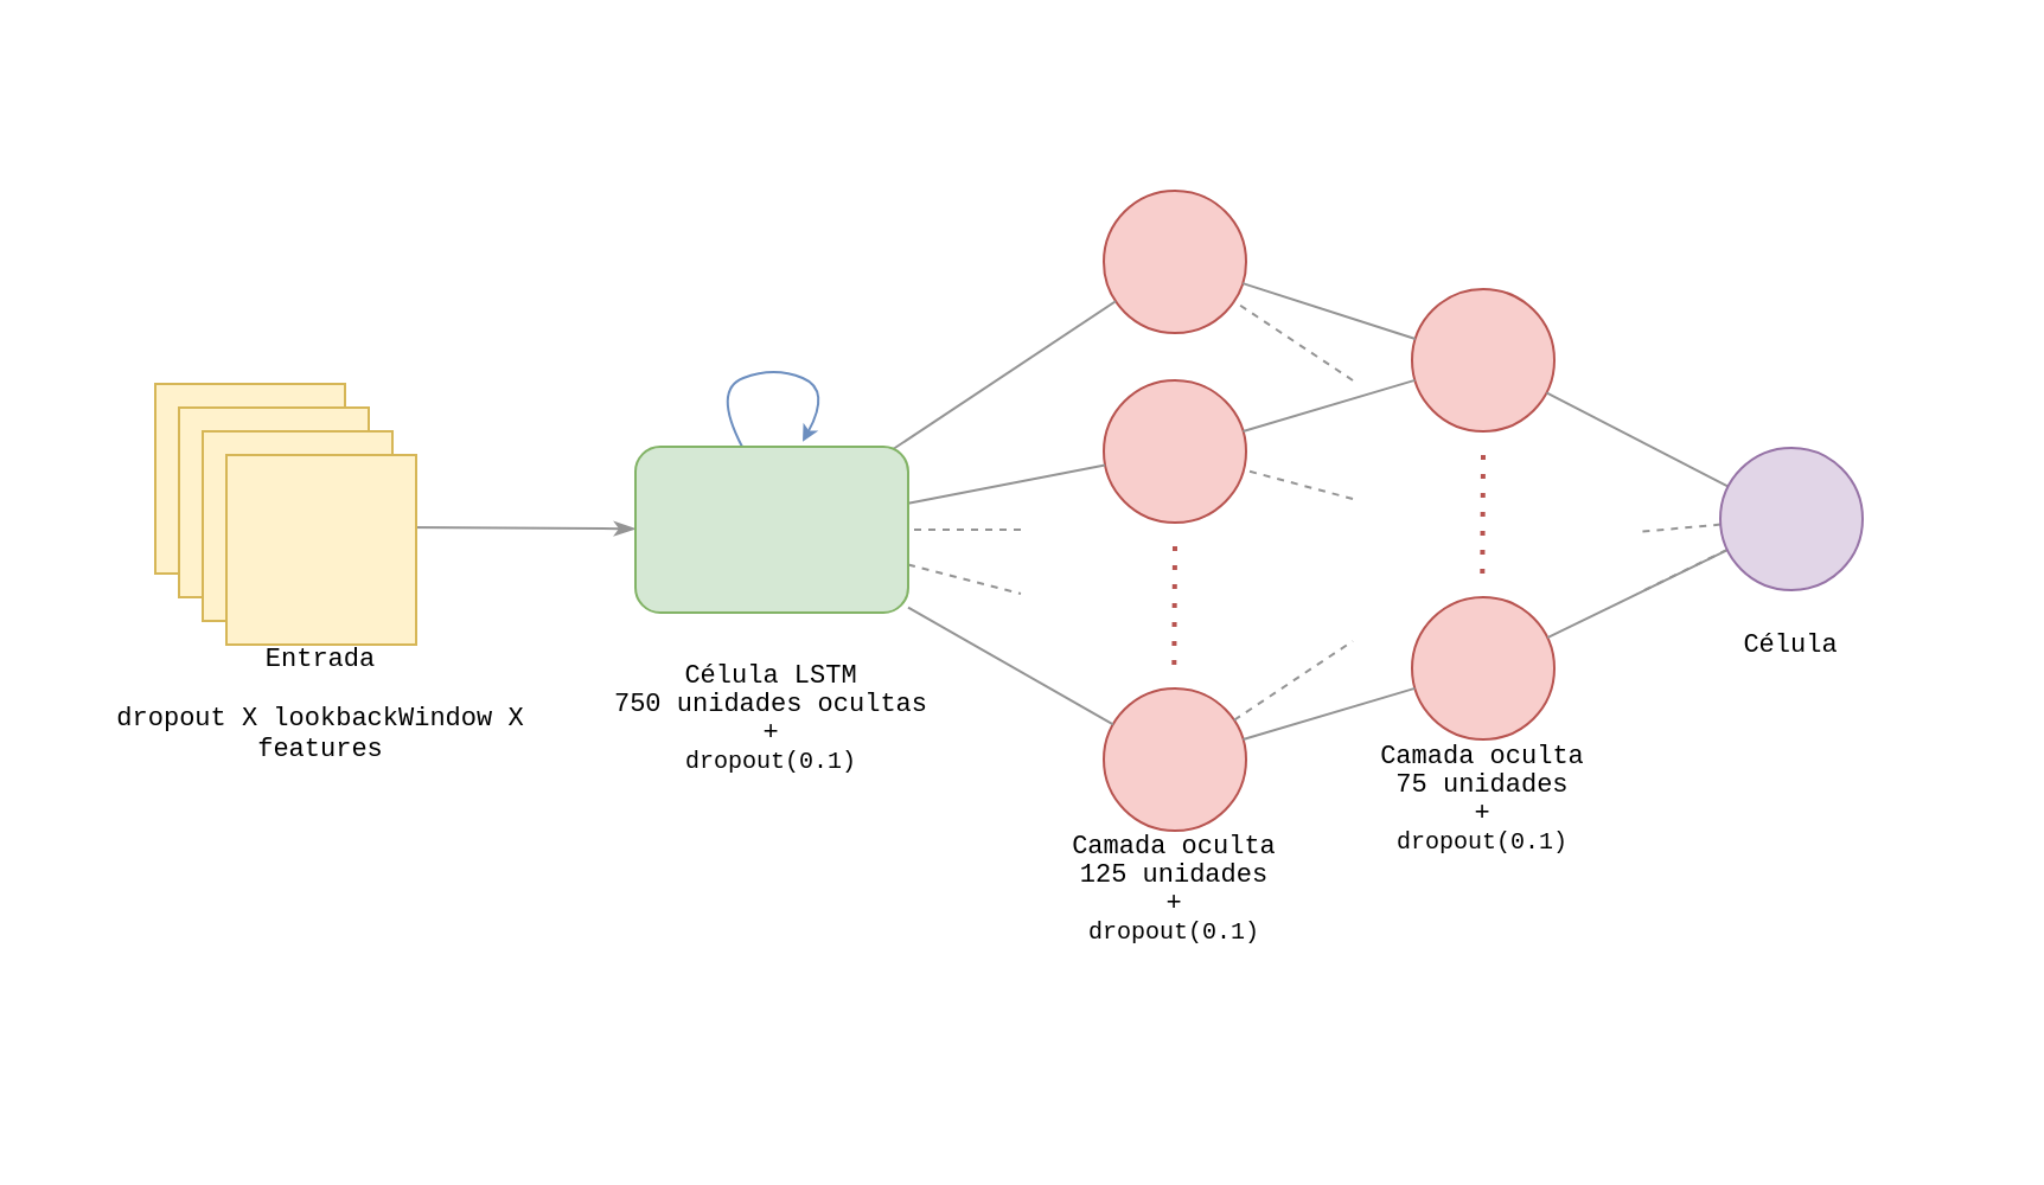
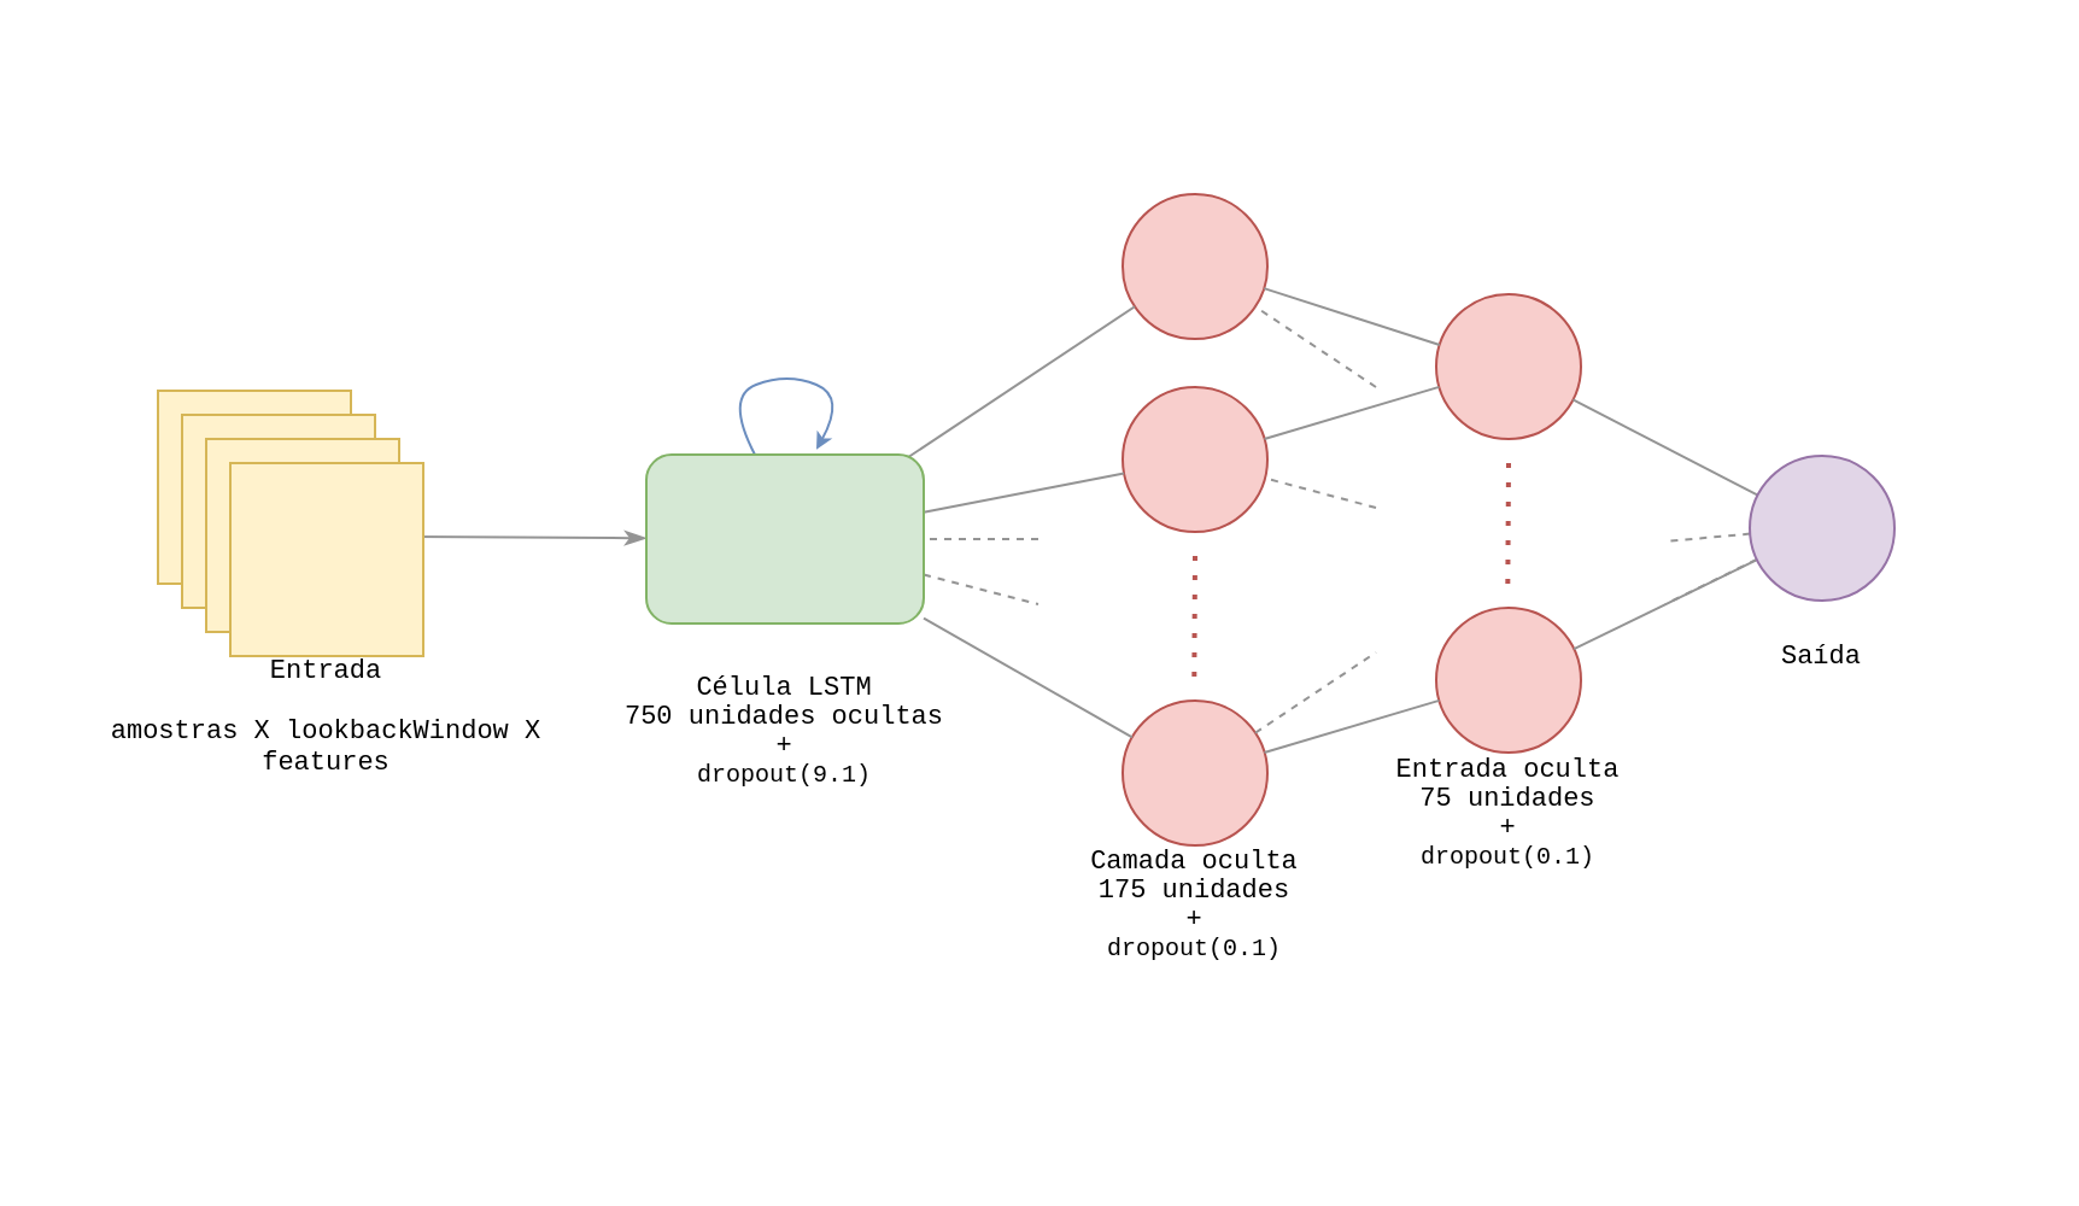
  <mxCell id="0" />
  <mxCell id="1" parent="0" />
  <mxCell id="2" value="" style="endArrow=classicThin;html=1;strokeColor=#949494;exitX=0;exitY=0.5;exitDx=0;exitDy=0;endFill=1;" edge="1" parent="1" source="7" target="24"><mxGeometry width="50" height="50" relative="1" as="geometry"><mxPoint x="210" y="180" as="sourcePoint" /><mxPoint x="306.128" y="215.474" as="targetPoint" /></mxGeometry></mxCell>
  <mxCell id="3" value="" style="group" vertex="1" connectable="0" parent="1"><mxGeometry x="50" y="161.5" width="235" height="160" as="geometry" /></mxCell>
  <mxCell id="4" value="" style="group" vertex="1" connectable="0" parent="3"><mxGeometry width="235" height="160" as="geometry" /></mxCell>
  <mxCell id="5" value="" style="whiteSpace=wrap;html=1;aspect=fixed;fillColor=#fff2cc;strokeColor=#d6b656;" vertex="1" parent="4"><mxGeometry x="15" width="80" height="80" as="geometry" /></mxCell>
  <mxCell id="6" value="" style="whiteSpace=wrap;html=1;aspect=fixed;fillColor=#fff2cc;strokeColor=#d6b656;" vertex="1" parent="4"><mxGeometry x="25" y="10" width="80" height="80" as="geometry" /></mxCell>
  <mxCell id="7" value="" style="whiteSpace=wrap;html=1;aspect=fixed;fillColor=#fff2cc;strokeColor=#d6b656;" vertex="1" parent="4"><mxGeometry x="35" y="20" width="80" height="80" as="geometry" /></mxCell>
  <mxCell id="8" value="" style="whiteSpace=wrap;html=1;aspect=fixed;fillColor=#fff2cc;strokeColor=#d6b656;" vertex="1" parent="4"><mxGeometry x="45" y="30" width="80" height="80" as="geometry" /></mxCell>
- <mxCell id="9" value="&lt;p style=&quot;font-family: &amp;#34;consolas&amp;#34; , &amp;#34;courier new&amp;#34; , monospace ; line-height: 106%&quot;&gt;&lt;span style=&quot;font-size: 11px&quot;&gt;Entrada&lt;/span&gt;&lt;/p&gt;&lt;p style=&quot;font-family: &amp;#34;consolas&amp;#34; , &amp;#34;courier new&amp;#34; , monospace ; line-height: 106%&quot;&gt;&lt;span style=&quot;font-size: 11px&quot;&gt;dropout X lookbackWindow X features&lt;/span&gt;&lt;br&gt;&lt;/p&gt;" style="text;html=1;strokeColor=none;fillColor=none;align=center;verticalAlign=middle;whiteSpace=wrap;rounded=0;" vertex="1" parent="4"><mxGeometry x="-30" y="110" width="230" height="50" as="geometry" /></mxCell>
+ <mxCell id="9" value="&lt;p style=&quot;font-family: &amp;#34;consolas&amp;#34; , &amp;#34;courier new&amp;#34; , monospace ; line-height: 106%&quot;&gt;&lt;span style=&quot;font-size: 11px&quot;&gt;Entrada&lt;/span&gt;&lt;/p&gt;&lt;p style=&quot;font-family: &amp;#34;consolas&amp;#34; , &amp;#34;courier new&amp;#34; , monospace ; line-height: 106%&quot;&gt;&lt;span style=&quot;font-size: 11px&quot;&gt;amostras X lookbackWindow X features&lt;/span&gt;&lt;br&gt;&lt;/p&gt;" style="text;html=1;strokeColor=none;fillColor=none;align=center;verticalAlign=middle;whiteSpace=wrap;rounded=0;" vertex="1" parent="4"><mxGeometry x="-30" y="110" width="230" height="50" as="geometry" /></mxCell>
  <mxCell id="10" value="" style="group" vertex="1" connectable="0" parent="1"><mxGeometry x="410" y="20" width="170" height="380" as="geometry" /></mxCell>
- <mxCell id="11" value="&lt;p style=&quot;font-family: &amp;#34;consolas&amp;#34; , &amp;#34;courier new&amp;#34; , monospace ; line-height: 100%&quot;&gt;&lt;span style=&quot;font-size: 11px&quot;&gt;Camada oculta&lt;br&gt;&lt;/span&gt;&lt;span style=&quot;font-size: 11px&quot;&gt;125 unidades&lt;/span&gt;&lt;br&gt;&lt;span style=&quot;font-size: 11px&quot;&gt;+&lt;/span&gt;&lt;br&gt;&lt;font style=&quot;font-size: 10px&quot;&gt;dropout(0.1)&lt;/font&gt;&lt;/p&gt;" style="text;html=1;strokeColor=none;fillColor=none;align=center;verticalAlign=middle;whiteSpace=wrap;rounded=0;" vertex="1" parent="10"><mxGeometry y="330" width="170" height="50" as="geometry" /></mxCell>
+ <mxCell id="11" value="&lt;p style=&quot;font-family: &amp;#34;consolas&amp;#34; , &amp;#34;courier new&amp;#34; , monospace ; line-height: 100%&quot;&gt;&lt;span style=&quot;font-size: 11px&quot;&gt;Camada oculta&lt;br&gt;&lt;/span&gt;&lt;span style=&quot;font-size: 11px&quot;&gt;175 unidades&lt;/span&gt;&lt;br&gt;&lt;span style=&quot;font-size: 11px&quot;&gt;+&lt;/span&gt;&lt;br&gt;&lt;font style=&quot;font-size: 10px&quot;&gt;dropout(0.1)&lt;/font&gt;&lt;/p&gt;" style="text;html=1;strokeColor=none;fillColor=none;align=center;verticalAlign=middle;whiteSpace=wrap;rounded=0;" vertex="1" parent="10"><mxGeometry y="330" width="170" height="50" as="geometry" /></mxCell>
  <mxCell id="12" value="" style="ellipse;whiteSpace=wrap;html=1;aspect=fixed;fillColor=#f8cecc;strokeColor=#b85450;" vertex="1" parent="10"><mxGeometry x="55" y="60" width="60" height="60" as="geometry" /></mxCell>
  <mxCell id="13" value="" style="ellipse;whiteSpace=wrap;html=1;aspect=fixed;fillColor=#f8cecc;strokeColor=#b85450;" vertex="1" parent="10"><mxGeometry x="55" y="140" width="60" height="60" as="geometry" /></mxCell>
  <mxCell id="14" value="" style="ellipse;whiteSpace=wrap;html=1;aspect=fixed;fillColor=#f8cecc;strokeColor=#b85450;" vertex="1" parent="10"><mxGeometry x="55" y="270" width="60" height="60" as="geometry" /></mxCell>
  <mxCell id="15" value="" style="endArrow=none;dashed=1;html=1;dashPattern=1 3;strokeWidth=2;fillColor=#f8cecc;strokeColor=#b85450;" edge="1" parent="10"><mxGeometry x="29" width="50" height="50" as="geometry"><mxPoint x="84.66" y="260" as="sourcePoint" /><mxPoint x="85" y="210" as="targetPoint" /></mxGeometry></mxCell>
  <mxCell id="16" value="" style="endArrow=none;html=1;strokeColor=#949494;targetPerimeterSpacing=0;sourcePerimeterSpacing=-3;" edge="1" parent="1" source="24" target="12"><mxGeometry width="50" height="50" relative="1" as="geometry"><mxPoint x="365.735" y="127.376" as="sourcePoint" /><mxPoint x="475.055" y="108.177" as="targetPoint" /></mxGeometry></mxCell>
  <mxCell id="17" value="" style="endArrow=none;html=1;strokeColor=#949494;" edge="1" parent="1" source="24" target="14"><mxGeometry width="50" height="50" relative="1" as="geometry"><mxPoint x="364.954" y="355.929" as="sourcePoint" /><mxPoint x="486.94" y="130.614" as="targetPoint" /></mxGeometry></mxCell>
  <mxCell id="18" value="" style="endArrow=none;html=1;strokeColor=#949494;" edge="1" parent="1" source="24" target="13"><mxGeometry width="50" height="50" relative="1" as="geometry"><mxPoint x="364.181" y="141.64" as="sourcePoint" /><mxPoint x="500" y="158" as="targetPoint" /></mxGeometry></mxCell>
  <mxCell id="19" value="" style="endArrow=none;dashed=1;html=1;strokeColor=#949494;" edge="1" parent="1" source="24"><mxGeometry width="50" height="50" relative="1" as="geometry"><mxPoint x="361.31" y="347.678" as="sourcePoint" /><mxPoint x="430" y="250" as="targetPoint" /></mxGeometry></mxCell>
  <mxCell id="20" value="" style="endArrow=none;dashed=1;html=1;strokeColor=#949494;entryX=1;entryY=0.5;entryDx=0;entryDy=0;" edge="1" parent="1" target="24"><mxGeometry width="50" height="50" relative="1" as="geometry"><mxPoint x="430" y="223" as="sourcePoint" /><mxPoint x="362.245" y="227.235" as="targetPoint" /></mxGeometry></mxCell>
  <mxCell id="21" value="" style="group;perimeterSpacing=0;" vertex="1" connectable="0" parent="1"><mxGeometry x="240" y="48" width="170" height="430" as="geometry" /></mxCell>
- <mxCell id="22" value="&lt;p style=&quot;font-family: &amp;#34;consolas&amp;#34; , &amp;#34;courier new&amp;#34; , monospace ; line-height: 100%&quot;&gt;&lt;span style=&quot;font-size: 11px&quot;&gt;Célula LSTM&lt;br&gt;&lt;/span&gt;&lt;span style=&quot;font-size: 11px&quot;&gt;750 unidades ocultas&lt;/span&gt;&lt;span style=&quot;font-size: 11px&quot;&gt;&lt;br&gt;&lt;/span&gt;&lt;font style=&quot;font-size: 11px&quot;&gt;+&lt;/font&gt;&lt;br&gt;&lt;font style=&quot;font-size: 10px&quot;&gt;dropout(0.1)&lt;/font&gt;&lt;/p&gt;" style="text;html=1;strokeColor=none;fillColor=none;align=center;verticalAlign=middle;whiteSpace=wrap;rounded=0;" vertex="1" parent="21"><mxGeometry y="232.004" width="170" height="46.486" as="geometry" /></mxCell>
+ <mxCell id="22" value="&lt;p style=&quot;font-family: &amp;#34;consolas&amp;#34; , &amp;#34;courier new&amp;#34; , monospace ; line-height: 100%&quot;&gt;&lt;span style=&quot;font-size: 11px&quot;&gt;Célula LSTM&lt;br&gt;&lt;/span&gt;&lt;span style=&quot;font-size: 11px&quot;&gt;750 unidades ocultas&lt;/span&gt;&lt;span style=&quot;font-size: 11px&quot;&gt;&lt;br&gt;&lt;/span&gt;&lt;font style=&quot;font-size: 11px&quot;&gt;+&lt;/font&gt;&lt;br&gt;&lt;font style=&quot;font-size: 10px&quot;&gt;dropout(9.1)&lt;/font&gt;&lt;/p&gt;" style="text;html=1;strokeColor=none;fillColor=none;align=center;verticalAlign=middle;whiteSpace=wrap;rounded=0;" vertex="1" parent="21"><mxGeometry y="232.004" width="170" height="46.486" as="geometry" /></mxCell>
  <mxCell id="23" value="" style="endArrow=classic;html=1;shadow=0;startSize=0;endSize=4;sourcePerimeterSpacing=0;targetPerimeterSpacing=4;curved=1;strokeWidth=1;entryX=0.7;entryY=0.032;entryDx=0;entryDy=0;entryPerimeter=0;exitX=0.275;exitY=0.067;exitDx=0;exitDy=0;exitPerimeter=0;fillColor=#dae8fc;strokeColor=#6c8ebf;" edge="1" parent="21"><mxGeometry width="50" height="50" relative="1" as="geometry"><mxPoint x="72.5" y="140.0" as="sourcePoint" /><mxPoint x="98" y="137.9" as="targetPoint" /><Array as="points"><mxPoint x="60" y="115.98" /><mxPoint x="86" y="105.98" /><mxPoint x="110" y="115.98" /></Array></mxGeometry></mxCell>
  <mxCell id="24" value="" style="rounded=1;whiteSpace=wrap;html=1;fillColor=#d5e8d4;strokeColor=#82b366;" vertex="1" parent="21"><mxGeometry x="27.5" y="140" width="115" height="70" as="geometry" /></mxCell>
  <mxCell id="25" value="" style="group" vertex="1" connectable="0" parent="1"><mxGeometry x="540" y="121.5" width="170" height="240" as="geometry" /></mxCell>
- <mxCell id="26" value="&lt;p style=&quot;font-family: &amp;#34;consolas&amp;#34; , &amp;#34;courier new&amp;#34; , monospace ; line-height: 100%&quot;&gt;&lt;span style=&quot;font-size: 11px&quot;&gt;Camada oculta&lt;br&gt;&lt;/span&gt;&lt;span style=&quot;font-size: 11px&quot;&gt;75 unidades&lt;/span&gt;&lt;br&gt;&lt;span style=&quot;font-size: 11px&quot;&gt;+&lt;/span&gt;&lt;br&gt;&lt;font style=&quot;font-size: 10px&quot;&gt;dropout(0.1)&lt;/font&gt;&lt;/p&gt;" style="text;html=1;strokeColor=none;fillColor=none;align=center;verticalAlign=middle;whiteSpace=wrap;rounded=0;" vertex="1" parent="25"><mxGeometry y="190" width="170" height="50" as="geometry" /></mxCell>
+ <mxCell id="26" value="&lt;p style=&quot;font-family: &amp;#34;consolas&amp;#34; , &amp;#34;courier new&amp;#34; , monospace ; line-height: 100%&quot;&gt;&lt;span style=&quot;font-size: 11px&quot;&gt;Entrada oculta&lt;br&gt;&lt;/span&gt;&lt;span style=&quot;font-size: 11px&quot;&gt;75 unidades&lt;/span&gt;&lt;br&gt;&lt;span style=&quot;font-size: 11px&quot;&gt;+&lt;/span&gt;&lt;br&gt;&lt;font style=&quot;font-size: 10px&quot;&gt;dropout(0.1)&lt;/font&gt;&lt;/p&gt;" style="text;html=1;strokeColor=none;fillColor=none;align=center;verticalAlign=middle;whiteSpace=wrap;rounded=0;" vertex="1" parent="25"><mxGeometry y="190" width="170" height="50" as="geometry" /></mxCell>
  <mxCell id="27" value="" style="ellipse;whiteSpace=wrap;html=1;aspect=fixed;fillColor=#f8cecc;strokeColor=#b85450;" vertex="1" parent="25"><mxGeometry x="55" width="60" height="60" as="geometry" /></mxCell>
  <mxCell id="28" value="" style="ellipse;whiteSpace=wrap;html=1;aspect=fixed;fillColor=#f8cecc;strokeColor=#b85450;" vertex="1" parent="25"><mxGeometry x="55" y="130" width="60" height="60" as="geometry" /></mxCell>
  <mxCell id="29" value="" style="endArrow=none;dashed=1;html=1;dashPattern=1 3;strokeWidth=2;fillColor=#f8cecc;strokeColor=#b85450;" edge="1" parent="25"><mxGeometry x="29" y="-140" width="50" height="50" as="geometry"><mxPoint x="84.66" y="120" as="sourcePoint" /><mxPoint x="85" y="70" as="targetPoint" /></mxGeometry></mxCell>
  <mxCell id="30" value="" style="endArrow=none;html=1;fillColor=#d5e8d4;strokeColor=#949494;" edge="1" parent="1" source="12" target="27"><mxGeometry width="50" height="50" relative="1" as="geometry"><mxPoint x="375.104" y="107.276" as="sourcePoint" /><mxPoint x="475.911" y="132.664" as="targetPoint" /></mxGeometry></mxCell>
  <mxCell id="31" value="" style="endArrow=none;html=1;fillColor=#d5e8d4;strokeColor=#949494;" edge="1" parent="1" source="13" target="27"><mxGeometry width="50" height="50" relative="1" as="geometry"><mxPoint x="533.669" y="148.836" as="sourcePoint" /><mxPoint x="606.333" y="171.156" as="targetPoint" /></mxGeometry></mxCell>
  <mxCell id="32" value="" style="endArrow=none;html=1;fillColor=#d5e8d4;strokeColor=#949494;" edge="1" parent="1" source="14" target="28"><mxGeometry width="50" height="50" relative="1" as="geometry"><mxPoint x="543.669" y="158.836" as="sourcePoint" /><mxPoint x="616.333" y="181.156" as="targetPoint" /></mxGeometry></mxCell>
  <mxCell id="33" value="" style="endArrow=none;dashed=1;html=1;fillColor=#d5e8d4;strokeColor=#949494;" edge="1" parent="1" target="13"><mxGeometry width="50" height="50" relative="1" as="geometry"><mxPoint x="570" y="210" as="sourcePoint" /><mxPoint x="507.001" y="223.417" as="targetPoint" /></mxGeometry></mxCell>
  <mxCell id="34" value="" style="endArrow=none;dashed=1;html=1;fillColor=#d5e8d4;strokeColor=#949494;" edge="1" parent="1" source="14"><mxGeometry width="50" height="50" relative="1" as="geometry"><mxPoint x="505.001" y="319.999" as="sourcePoint" /><mxPoint x="570" y="270" as="targetPoint" /></mxGeometry></mxCell>
  <mxCell id="35" value="" style="endArrow=none;html=1;strokeColor=#949494;" edge="1" parent="1" source="27" target="40"><mxGeometry width="50" height="50" relative="1" as="geometry"><mxPoint x="689.999" y="199.996" as="sourcePoint" /><mxPoint x="762.663" y="222.316" as="targetPoint" /></mxGeometry></mxCell>
  <mxCell id="36" value="" style="endArrow=none;html=1;strokeColor=#949494;" edge="1" parent="1" source="28" target="40"><mxGeometry width="50" height="50" relative="1" as="geometry"><mxPoint x="543.669" y="158.836" as="sourcePoint" /><mxPoint x="616.333" y="181.156" as="targetPoint" /></mxGeometry></mxCell>
  <mxCell id="37" value="" style="endArrow=none;dashed=1;html=1;strokeColor=#949494;" edge="1" parent="1" source="40"><mxGeometry width="50" height="50" relative="1" as="geometry"><mxPoint x="580" y="240" as="sourcePoint" /><mxPoint x="690" y="224" as="targetPoint" /></mxGeometry></mxCell>
  <mxCell id="38" value="" style="endArrow=none;dashed=1;html=1;strokeColor=#949494;" edge="1" parent="1" source="40"><mxGeometry width="50" height="50" relative="1" as="geometry"><mxPoint x="780.17" y="239.811" as="sourcePoint" /><mxPoint x="690" y="250" as="targetPoint" /></mxGeometry></mxCell>
  <mxCell id="39" value="" style="group" vertex="1" connectable="0" parent="1"><mxGeometry x="670" y="188.5" width="170" height="93" as="geometry" /></mxCell>
  <mxCell id="40" value="" style="ellipse;whiteSpace=wrap;html=1;aspect=fixed;fillColor=#e1d5e7;strokeColor=#9673a6;" vertex="1" parent="39"><mxGeometry x="55" width="60" height="60" as="geometry" /></mxCell>
- <mxCell id="41" value="&lt;p style=&quot;font-family: &amp;#34;consolas&amp;#34; , &amp;#34;courier new&amp;#34; , monospace ; line-height: 106%&quot;&gt;&lt;span style=&quot;font-size: 11px&quot;&gt;Célula&lt;/span&gt;&lt;br&gt;&lt;/p&gt;" style="text;html=1;strokeColor=none;fillColor=none;align=center;verticalAlign=middle;whiteSpace=wrap;rounded=0;" vertex="1" parent="39"><mxGeometry y="73" width="170" height="20" as="geometry" /></mxCell>
+ <mxCell id="41" value="&lt;p style=&quot;font-family: &amp;#34;consolas&amp;#34; , &amp;#34;courier new&amp;#34; , monospace ; line-height: 106%&quot;&gt;&lt;span style=&quot;font-size: 11px&quot;&gt;Saída&lt;/span&gt;&lt;br&gt;&lt;/p&gt;" style="text;html=1;strokeColor=none;fillColor=none;align=center;verticalAlign=middle;whiteSpace=wrap;rounded=0;" vertex="1" parent="39"><mxGeometry y="73" width="170" height="20" as="geometry" /></mxCell>
  <mxCell id="42" value="" style="endArrow=none;dashed=1;html=1;fillColor=#d5e8d4;strokeColor=#949494;" edge="1" parent="1" target="12"><mxGeometry width="50" height="50" relative="1" as="geometry"><mxPoint x="570" y="160" as="sourcePoint" /><mxPoint x="533.974" y="207.78" as="targetPoint" /></mxGeometry></mxCell>
